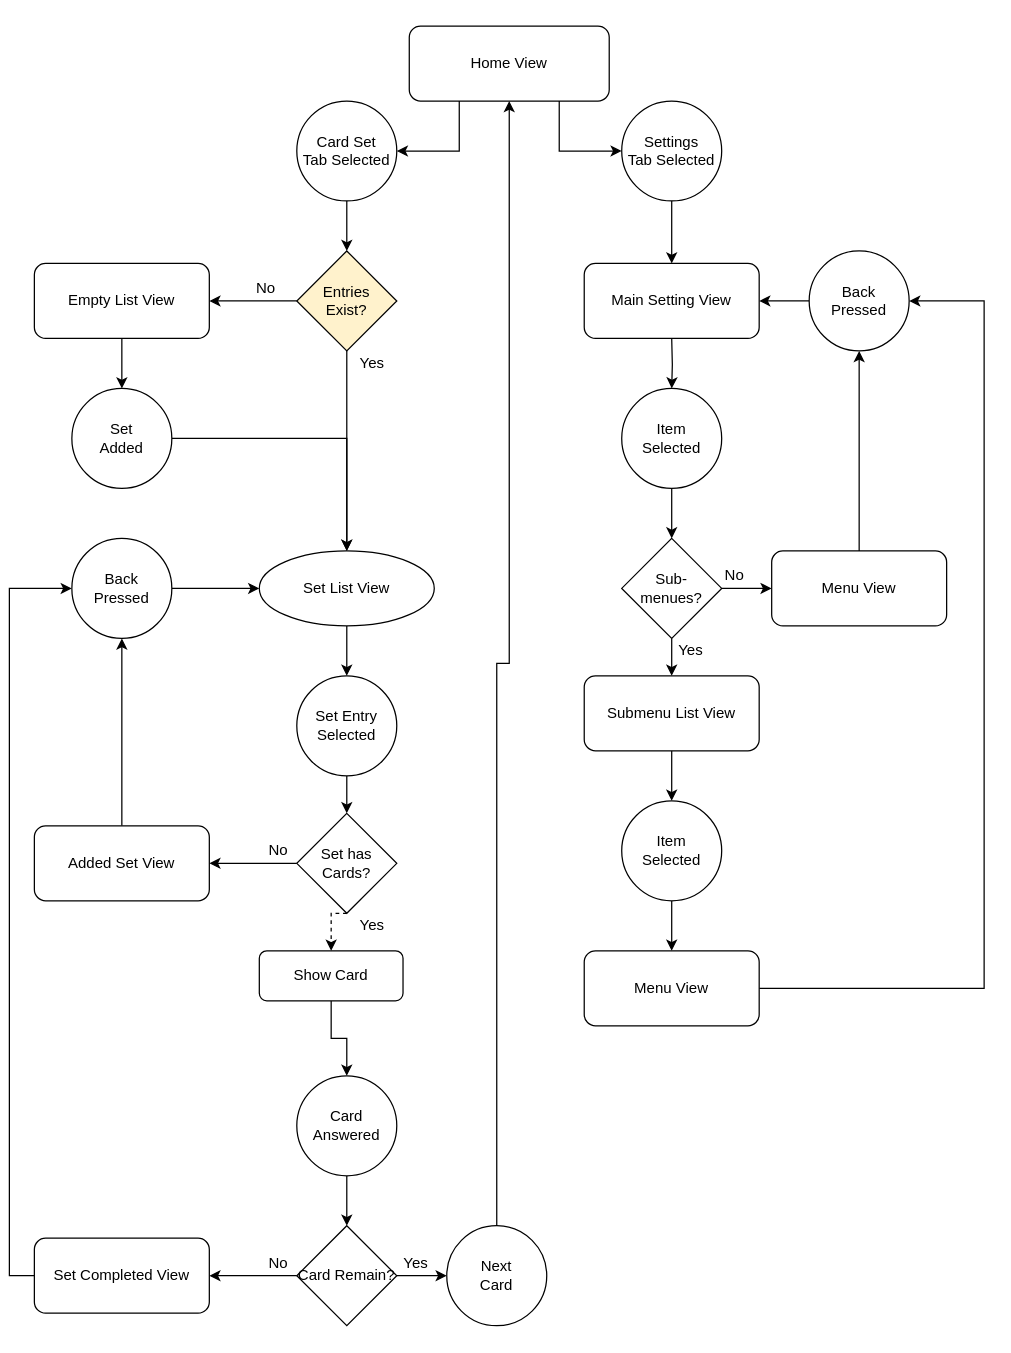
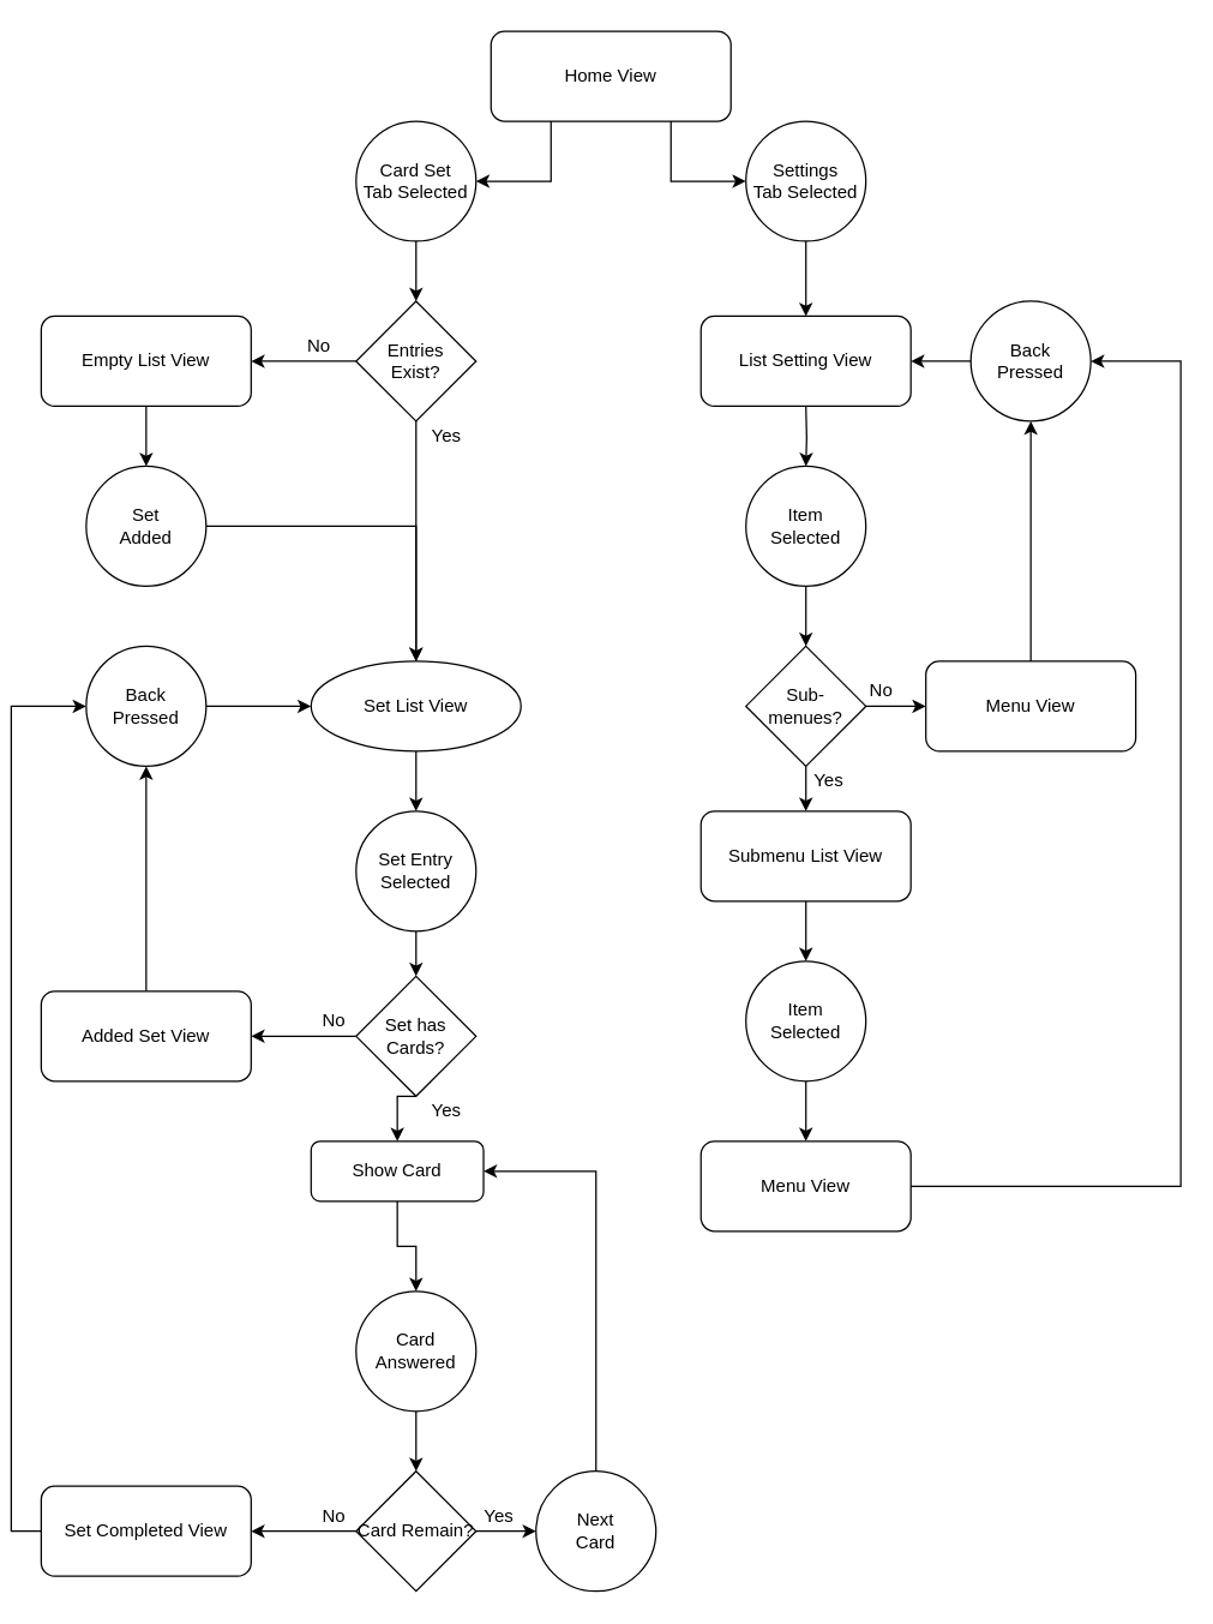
  <mxCell id="0" />
  <mxCell id="1" parent="0" />
  <mxCell id="2" style="edgeStyle=orthogonalEdgeStyle;rounded=0;orthogonalLoop=1;jettySize=auto;html=1;exitX=0.5;exitY=1;exitDx=0;exitDy=0;entryX=0.5;entryY=0;entryDx=0;entryDy=0;" edge="1" parent="1" source="3" target="33"><mxGeometry relative="1" as="geometry" /></mxCell>
  <mxCell id="3" value="Card&amp;nbsp;Set&lt;br&gt;Tab Selected" style="ellipse;whiteSpace=wrap;html=1;aspect=fixed;" vertex="1" parent="1"><mxGeometry x="230" y="80" width="80" height="80" as="geometry" /></mxCell>
  <mxCell id="4" style="edgeStyle=orthogonalEdgeStyle;rounded=0;orthogonalLoop=1;jettySize=auto;html=1;exitX=0.75;exitY=1;exitDx=0;exitDy=0;entryX=0;entryY=0.5;entryDx=0;entryDy=0;" edge="1" parent="1" source="6" target="8"><mxGeometry relative="1" as="geometry" /></mxCell>
  <mxCell id="5" style="edgeStyle=orthogonalEdgeStyle;rounded=0;orthogonalLoop=1;jettySize=auto;html=1;exitX=0.25;exitY=1;exitDx=0;exitDy=0;entryX=1;entryY=0.5;entryDx=0;entryDy=0;" edge="1" parent="1" source="6" target="3"><mxGeometry relative="1" as="geometry" /></mxCell>
  <mxCell id="6" value="Home View" style="rounded=1;whiteSpace=wrap;html=1;" vertex="1" parent="1"><mxGeometry x="320" y="20" width="160" height="60" as="geometry" /></mxCell>
  <mxCell id="7" style="edgeStyle=orthogonalEdgeStyle;rounded=0;orthogonalLoop=1;jettySize=auto;html=1;entryX=0.5;entryY=0;entryDx=0;entryDy=0;" edge="1" parent="1" source="8"><mxGeometry relative="1" as="geometry"><mxPoint x="530" y="210" as="targetPoint" /></mxGeometry></mxCell>
  <mxCell id="8" value="Settings&lt;br&gt;Tab Selected" style="ellipse;whiteSpace=wrap;html=1;aspect=fixed;" vertex="1" parent="1"><mxGeometry x="490" y="80" width="80" height="80" as="geometry" /></mxCell>
  <mxCell id="9" style="edgeStyle=orthogonalEdgeStyle;rounded=0;orthogonalLoop=1;jettySize=auto;html=1;exitX=0.5;exitY=1;exitDx=0;exitDy=0;entryX=0.5;entryY=0;entryDx=0;entryDy=0;" edge="1" parent="1" target="43"><mxGeometry relative="1" as="geometry"><mxPoint x="530" y="270" as="sourcePoint" /></mxGeometry></mxCell>
- <mxCell id="10" value="Main Setting View" style="rounded=1;whiteSpace=wrap;html=1;" vertex="1" parent="1"><mxGeometry x="460" y="210" width="140" height="60" as="geometry" /></mxCell>
+ <mxCell id="10" value="List Setting View" style="rounded=1;whiteSpace=wrap;html=1;" vertex="1" parent="1"><mxGeometry x="460" y="210" width="140" height="60" as="geometry" /></mxCell>
  <mxCell id="11" style="edgeStyle=orthogonalEdgeStyle;rounded=0;orthogonalLoop=1;jettySize=auto;html=1;exitX=0.5;exitY=1;exitDx=0;exitDy=0;entryX=0.5;entryY=0;entryDx=0;entryDy=0;" edge="1" parent="1" source="12" target="14"><mxGeometry relative="1" as="geometry" /></mxCell>
  <mxCell id="12" value="Set List View" style="ellipse;whiteSpace=wrap;html=1;" vertex="1" parent="1"><mxGeometry x="200" y="440" width="140" height="60" as="geometry" /></mxCell>
  <mxCell id="13" style="edgeStyle=orthogonalEdgeStyle;rounded=0;orthogonalLoop=1;jettySize=auto;html=1;exitX=0.5;exitY=1;exitDx=0;exitDy=0;entryX=0.5;entryY=0;entryDx=0;entryDy=0;" edge="1" parent="1" source="14" target="27"><mxGeometry relative="1" as="geometry" /></mxCell>
  <mxCell id="14" value="Set Entry&lt;br&gt;Selected" style="ellipse;whiteSpace=wrap;html=1;aspect=fixed;" vertex="1" parent="1"><mxGeometry x="230" y="540" width="80" height="80" as="geometry" /></mxCell>
  <mxCell id="15" style="edgeStyle=orthogonalEdgeStyle;rounded=0;orthogonalLoop=1;jettySize=auto;html=1;exitX=0.5;exitY=0;exitDx=0;exitDy=0;entryX=0.5;entryY=1;entryDx=0;entryDy=0;" edge="1" parent="1" source="16" target="50"><mxGeometry relative="1" as="geometry" /></mxCell>
  <mxCell id="16" value="Added Set View" style="rounded=1;whiteSpace=wrap;html=1;" vertex="1" parent="1"><mxGeometry x="20" y="660" width="140" height="60" as="geometry" /></mxCell>
  <mxCell id="17" value="No" style="text;html=1;align=center;verticalAlign=middle;resizable=0;points=[];;autosize=1;" vertex="1" parent="1"><mxGeometry x="200" y="670" width="30" height="20" as="geometry" /></mxCell>
  <mxCell id="18" style="edgeStyle=orthogonalEdgeStyle;rounded=0;orthogonalLoop=1;jettySize=auto;html=1;exitX=0.5;exitY=1;exitDx=0;exitDy=0;entryX=0.5;entryY=0;entryDx=0;entryDy=0;" edge="1" parent="1" source="19" target="21"><mxGeometry relative="1" as="geometry" /></mxCell>
  <mxCell id="19" value="Show Card" style="rounded=1;whiteSpace=wrap;html=1;" vertex="1" parent="1"><mxGeometry x="200" y="760" width="115" height="40" as="geometry" /></mxCell>
  <mxCell id="20" style="edgeStyle=orthogonalEdgeStyle;rounded=0;orthogonalLoop=1;jettySize=auto;html=1;exitX=0.5;exitY=1;exitDx=0;exitDy=0;" edge="1" parent="1" source="21" target="24"><mxGeometry relative="1" as="geometry" /></mxCell>
  <mxCell id="21" value="Card Answered" style="ellipse;whiteSpace=wrap;html=1;aspect=fixed;" vertex="1" parent="1"><mxGeometry x="230" y="860" width="80" height="80" as="geometry" /></mxCell>
  <mxCell id="22" style="edgeStyle=orthogonalEdgeStyle;rounded=0;orthogonalLoop=1;jettySize=auto;html=1;exitX=0;exitY=0.5;exitDx=0;exitDy=0;entryX=1;entryY=0.5;entryDx=0;entryDy=0;" edge="1" parent="1" source="24" target="30"><mxGeometry relative="1" as="geometry" /></mxCell>
  <mxCell id="23" style="edgeStyle=orthogonalEdgeStyle;rounded=0;orthogonalLoop=1;jettySize=auto;html=1;exitX=1;exitY=0.5;exitDx=0;exitDy=0;entryX=0;entryY=0.5;entryDx=0;entryDy=0;" edge="1" parent="1" source="24" target="37"><mxGeometry relative="1" as="geometry" /></mxCell>
  <mxCell id="24" value="Card Remain?" style="rhombus;whiteSpace=wrap;html=1;" vertex="1" parent="1"><mxGeometry x="230" y="980" width="80" height="80" as="geometry" /></mxCell>
- <mxCell id="25" style="edgeStyle=orthogonalEdgeStyle;rounded=0;orthogonalLoop=1;jettySize=auto;html=1;exitX=0.5;exitY=1;exitDx=0;exitDy=0;entryX=0.5;entryY=0;entryDx=0;entryDy=0;dashed=1;" edge="1" parent="1" source="27" target="19"><mxGeometry relative="1" as="geometry" /></mxCell>
+ <mxCell id="25" style="edgeStyle=orthogonalEdgeStyle;rounded=0;orthogonalLoop=1;jettySize=auto;html=1;exitX=0.5;exitY=1;exitDx=0;exitDy=0;entryX=0.5;entryY=0;entryDx=0;entryDy=0;" edge="1" parent="1" source="27" target="19"><mxGeometry relative="1" as="geometry" /></mxCell>
  <mxCell id="26" style="edgeStyle=orthogonalEdgeStyle;rounded=0;orthogonalLoop=1;jettySize=auto;html=1;exitX=0;exitY=0.5;exitDx=0;exitDy=0;entryX=1;entryY=0.5;entryDx=0;entryDy=0;" edge="1" parent="1" source="27" target="16"><mxGeometry relative="1" as="geometry" /></mxCell>
  <mxCell id="27" value="Set has&lt;br&gt;Cards?" style="rhombus;whiteSpace=wrap;html=1;" vertex="1" parent="1"><mxGeometry x="230" y="650" width="80" height="80" as="geometry" /></mxCell>
  <mxCell id="28" value="Yes" style="text;html=1;align=center;verticalAlign=middle;resizable=0;points=[];;autosize=1;" vertex="1" parent="1"><mxGeometry x="270" y="730" width="40" height="20" as="geometry" /></mxCell>
  <mxCell id="29" style="edgeStyle=orthogonalEdgeStyle;rounded=0;orthogonalLoop=1;jettySize=auto;html=1;exitX=0;exitY=0.5;exitDx=0;exitDy=0;entryX=0;entryY=0.5;entryDx=0;entryDy=0;" edge="1" parent="1" source="30" target="50"><mxGeometry relative="1" as="geometry" /></mxCell>
  <mxCell id="30" value="Set Completed View" style="rounded=1;whiteSpace=wrap;html=1;" vertex="1" parent="1"><mxGeometry x="20" y="990" width="140" height="60" as="geometry" /></mxCell>
  <mxCell id="31" style="edgeStyle=orthogonalEdgeStyle;rounded=0;orthogonalLoop=1;jettySize=auto;html=1;exitX=0.5;exitY=1;exitDx=0;exitDy=0;entryX=0.5;entryY=0;entryDx=0;entryDy=0;" edge="1" parent="1" source="33" target="12"><mxGeometry relative="1" as="geometry" /></mxCell>
  <mxCell id="32" style="edgeStyle=orthogonalEdgeStyle;rounded=0;orthogonalLoop=1;jettySize=auto;html=1;exitX=0;exitY=0.5;exitDx=0;exitDy=0;entryX=1;entryY=0.5;entryDx=0;entryDy=0;" edge="1" parent="1" source="33" target="40"><mxGeometry relative="1" as="geometry" /></mxCell>
- <mxCell id="33" value="Entries&lt;br&gt;Exist?" style="rhombus;whiteSpace=wrap;html=1;fillColor=#fff2cc;" vertex="1" parent="1"><mxGeometry x="230" y="200" width="80" height="80" as="geometry" /></mxCell>
+ <mxCell id="33" value="Entries&lt;br&gt;Exist?" style="rhombus;whiteSpace=wrap;html=1;" vertex="1" parent="1"><mxGeometry x="230" y="200" width="80" height="80" as="geometry" /></mxCell>
  <mxCell id="34" value="Yes" style="text;html=1;align=center;verticalAlign=middle;resizable=0;points=[];;autosize=1;" vertex="1" parent="1"><mxGeometry x="270" y="280" width="40" height="20" as="geometry" /></mxCell>
  <mxCell id="35" value="Yes" style="text;html=1;align=center;verticalAlign=middle;resizable=0;points=[];;autosize=1;" vertex="1" parent="1"><mxGeometry x="305" y="1000" width="40" height="20" as="geometry" /></mxCell>
- <mxCell id="36" style="edgeStyle=orthogonalEdgeStyle;rounded=0;orthogonalLoop=1;jettySize=auto;html=1;exitX=0.5;exitY=0;exitDx=0;exitDy=0;" edge="1" parent="1" source="37" target="6"><mxGeometry relative="1" as="geometry" /></mxCell>
+ <mxCell id="36" style="edgeStyle=orthogonalEdgeStyle;rounded=0;orthogonalLoop=1;jettySize=auto;html=1;exitX=0.5;exitY=0;exitDx=0;exitDy=0;entryX=1;entryY=0.5;entryDx=0;entryDy=0;" edge="1" parent="1" source="37" target="19"><mxGeometry relative="1" as="geometry" /></mxCell>
  <mxCell id="37" value="Next &lt;br&gt;Card" style="ellipse;whiteSpace=wrap;html=1;aspect=fixed;" vertex="1" parent="1"><mxGeometry x="350" y="980" width="80" height="80" as="geometry" /></mxCell>
  <mxCell id="38" value="No" style="text;html=1;align=center;verticalAlign=middle;resizable=0;points=[];;autosize=1;" vertex="1" parent="1"><mxGeometry x="200" y="1000" width="30" height="20" as="geometry" /></mxCell>
  <mxCell id="39" style="edgeStyle=orthogonalEdgeStyle;rounded=0;orthogonalLoop=1;jettySize=auto;html=1;exitX=0.5;exitY=1;exitDx=0;exitDy=0;entryX=0.5;entryY=0;entryDx=0;entryDy=0;" edge="1" parent="1" source="40" target="62"><mxGeometry relative="1" as="geometry" /></mxCell>
  <mxCell id="40" value="Empty List View" style="rounded=1;whiteSpace=wrap;html=1;" vertex="1" parent="1"><mxGeometry x="20" y="210" width="140" height="60" as="geometry" /></mxCell>
  <mxCell id="41" value="No" style="text;html=1;align=center;verticalAlign=middle;resizable=0;points=[];;autosize=1;" vertex="1" parent="1"><mxGeometry x="190" y="220" width="30" height="20" as="geometry" /></mxCell>
  <mxCell id="42" style="edgeStyle=orthogonalEdgeStyle;rounded=0;orthogonalLoop=1;jettySize=auto;html=1;exitX=0.5;exitY=1;exitDx=0;exitDy=0;entryX=0.5;entryY=0;entryDx=0;entryDy=0;" edge="1" parent="1" source="43" target="46"><mxGeometry relative="1" as="geometry" /></mxCell>
  <mxCell id="43" value="Item&lt;br&gt;Selected" style="ellipse;whiteSpace=wrap;html=1;aspect=fixed;" vertex="1" parent="1"><mxGeometry x="490" y="310" width="80" height="80" as="geometry" /></mxCell>
  <mxCell id="44" style="edgeStyle=orthogonalEdgeStyle;rounded=0;orthogonalLoop=1;jettySize=auto;html=1;exitX=0.5;exitY=1;exitDx=0;exitDy=0;entryX=0.5;entryY=0;entryDx=0;entryDy=0;" edge="1" parent="1" source="46" target="55"><mxGeometry relative="1" as="geometry" /></mxCell>
  <mxCell id="45" style="edgeStyle=orthogonalEdgeStyle;rounded=0;orthogonalLoop=1;jettySize=auto;html=1;exitX=1;exitY=0.5;exitDx=0;exitDy=0;entryX=0;entryY=0.5;entryDx=0;entryDy=0;" edge="1" parent="1" source="46" target="48"><mxGeometry relative="1" as="geometry" /></mxCell>
  <mxCell id="46" value="Sub-&lt;br&gt;menues?" style="rhombus;whiteSpace=wrap;html=1;" vertex="1" parent="1"><mxGeometry x="490" y="430" width="80" height="80" as="geometry" /></mxCell>
  <mxCell id="47" style="edgeStyle=orthogonalEdgeStyle;rounded=0;orthogonalLoop=1;jettySize=auto;html=1;exitX=0.5;exitY=0;exitDx=0;exitDy=0;entryX=0.5;entryY=1;entryDx=0;entryDy=0;" edge="1" parent="1" source="48" target="52"><mxGeometry relative="1" as="geometry" /></mxCell>
  <mxCell id="48" value="Menu View" style="rounded=1;whiteSpace=wrap;html=1;" vertex="1" parent="1"><mxGeometry x="610" y="440" width="140" height="60" as="geometry" /></mxCell>
  <mxCell id="49" style="edgeStyle=orthogonalEdgeStyle;rounded=0;orthogonalLoop=1;jettySize=auto;html=1;exitX=1;exitY=0.5;exitDx=0;exitDy=0;entryX=0;entryY=0.5;entryDx=0;entryDy=0;" edge="1" parent="1" source="50" target="12"><mxGeometry relative="1" as="geometry" /></mxCell>
  <mxCell id="50" value="Back&lt;br&gt;Pressed" style="ellipse;whiteSpace=wrap;html=1;aspect=fixed;" vertex="1" parent="1"><mxGeometry x="50" y="430" width="80" height="80" as="geometry" /></mxCell>
  <mxCell id="51" style="edgeStyle=orthogonalEdgeStyle;rounded=0;orthogonalLoop=1;jettySize=auto;html=1;exitX=0;exitY=0.5;exitDx=0;exitDy=0;entryX=1;entryY=0.5;entryDx=0;entryDy=0;" edge="1" parent="1" source="52" target="10"><mxGeometry relative="1" as="geometry" /></mxCell>
  <mxCell id="52" value="Back&lt;br&gt;Pressed" style="ellipse;whiteSpace=wrap;html=1;aspect=fixed;" vertex="1" parent="1"><mxGeometry x="640" y="200" width="80" height="80" as="geometry" /></mxCell>
  <mxCell id="53" value="No" style="text;html=1;align=center;verticalAlign=middle;resizable=0;points=[];;autosize=1;" vertex="1" parent="1"><mxGeometry x="565" y="450" width="30" height="20" as="geometry" /></mxCell>
  <mxCell id="54" style="edgeStyle=orthogonalEdgeStyle;rounded=0;orthogonalLoop=1;jettySize=auto;html=1;exitX=0.5;exitY=1;exitDx=0;exitDy=0;entryX=0.5;entryY=0;entryDx=0;entryDy=0;" edge="1" parent="1" source="55" target="58"><mxGeometry relative="1" as="geometry" /></mxCell>
  <mxCell id="55" value="Submenu List View" style="rounded=1;whiteSpace=wrap;html=1;" vertex="1" parent="1"><mxGeometry x="460" y="540" width="140" height="60" as="geometry" /></mxCell>
  <mxCell id="56" value="Yes" style="text;html=1;align=center;verticalAlign=middle;resizable=0;points=[];;autosize=1;" vertex="1" parent="1"><mxGeometry x="525" y="510" width="40" height="20" as="geometry" /></mxCell>
  <mxCell id="57" style="edgeStyle=orthogonalEdgeStyle;rounded=0;orthogonalLoop=1;jettySize=auto;html=1;exitX=0.5;exitY=1;exitDx=0;exitDy=0;entryX=0.5;entryY=0;entryDx=0;entryDy=0;" edge="1" parent="1" source="58" target="60"><mxGeometry relative="1" as="geometry" /></mxCell>
  <mxCell id="58" value="Item&lt;br&gt;Selected" style="ellipse;whiteSpace=wrap;html=1;aspect=fixed;" vertex="1" parent="1"><mxGeometry x="490" y="640" width="80" height="80" as="geometry" /></mxCell>
  <mxCell id="59" style="edgeStyle=orthogonalEdgeStyle;rounded=0;orthogonalLoop=1;jettySize=auto;html=1;exitX=1;exitY=0.5;exitDx=0;exitDy=0;entryX=1;entryY=0.5;entryDx=0;entryDy=0;" edge="1" parent="1" source="60" target="52"><mxGeometry relative="1" as="geometry"><Array as="points"><mxPoint x="780" y="790" /><mxPoint x="780" y="240" /></Array></mxGeometry></mxCell>
  <mxCell id="60" value="Menu View" style="rounded=1;whiteSpace=wrap;html=1;" vertex="1" parent="1"><mxGeometry x="460" y="760" width="140" height="60" as="geometry" /></mxCell>
  <mxCell id="61" style="edgeStyle=orthogonalEdgeStyle;rounded=0;orthogonalLoop=1;jettySize=auto;html=1;exitX=1;exitY=0.5;exitDx=0;exitDy=0;entryX=0.5;entryY=0;entryDx=0;entryDy=0;" edge="1" parent="1" source="62" target="12"><mxGeometry relative="1" as="geometry" /></mxCell>
  <mxCell id="62" value="Set&lt;br&gt;Added" style="ellipse;whiteSpace=wrap;html=1;aspect=fixed;" vertex="1" parent="1"><mxGeometry x="50" y="310" width="80" height="80" as="geometry" /></mxCell>
